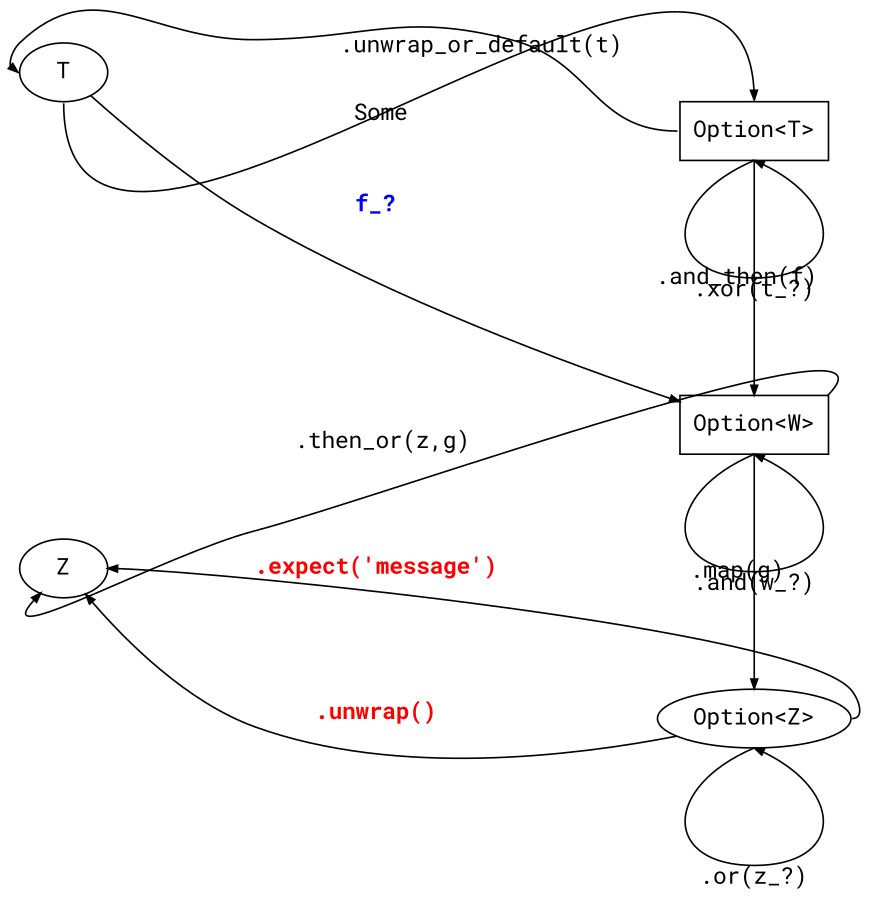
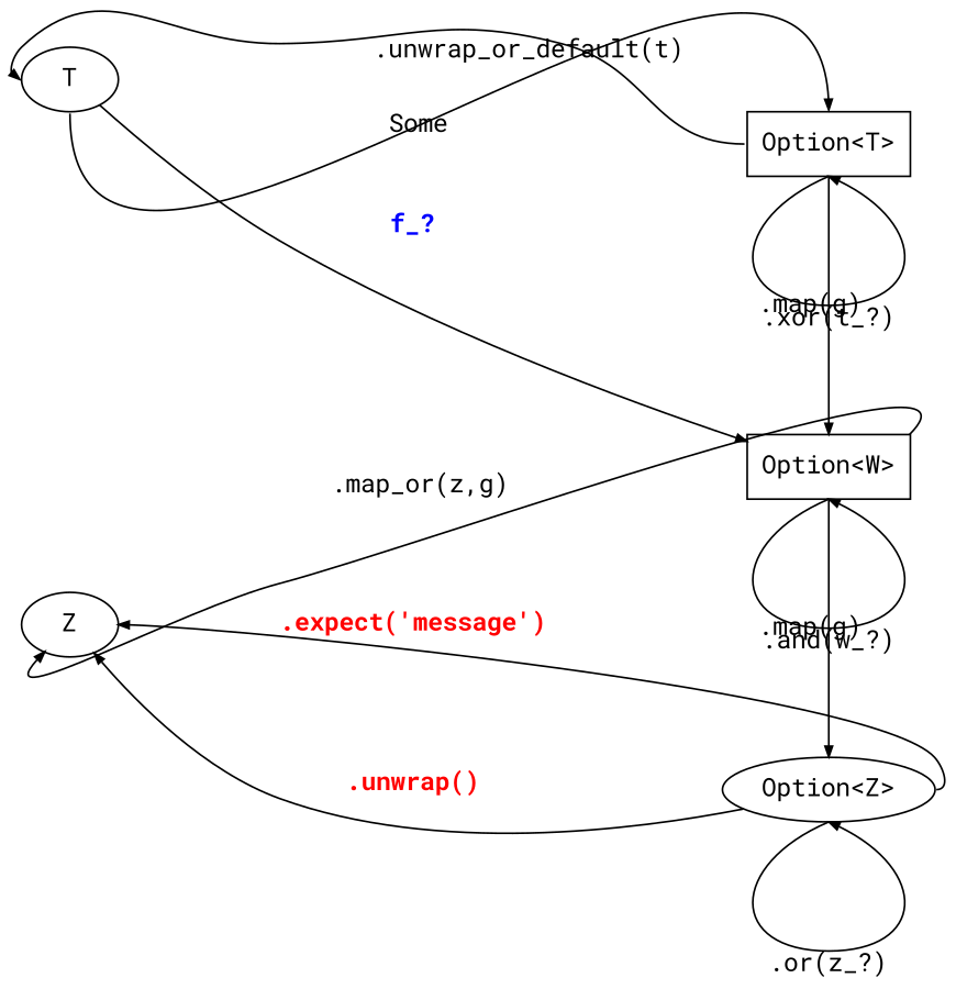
  digraph {
    fontname="Roboto Mono"
    nodesep=1
    rankdir=LR
    ranksep=2.5
    node [fontname="Roboto Mono" fontsize=14 rank=same]
    edge [arrowsize=.6 color=black constraint=true fontcolor=black fontname="Roboto Mono" fontsize=14]
    T
    Z
    n3 [label="Option<T>" shape=box]
    n4 [label="Option<W>" shape=box]
    n5 [label="Option<Z>" shape=ellipse]
    subgraph sub_1 {
      rank=same
      T
      Z
    }
    subgraph sub_2 {
      rank=same
      n3
      n4
      n5
    }
    T -> n3 [dir=forward headport=n tailport=s weight=99 xlabel=Some]
    T -> n4 [dir=ba fontcolor=blue label=<<B>f_? </B>> labeldistance=1.4]
    n3 -> T [headport=w tailport=w xlabel=".unwrap_or_default(t)  "]
    n3 -> n3 [headport=s label=".xor(t_?)" labeldistance=3.0 tailport=s]
-   n3 -> n4 [label=".and_then(f)"]
-   n4 -> Z [headport=sw label=".then_or(z,g)" tailport=ne weight=99]
+   n3 -> n4 [label=".map(g)"]
+   n4 -> Z [headport=sw label=".map_or(z,g)" tailport=ne weight=99]
    n4 -> n4 [headport=s label=".and(w_?)" tailport=s]
    n4 -> n5 [label=".map(g)"]
    n5 -> Z [fontcolor=red label=<<B>.unwrap() </B>> samehead=zsouth weight=99]
    n5 -> Z [fontcolor=red headport=e label=<<B>.expect('message') </B>> tailport=e weight=99]
    n5 -> n5 [headport=s label=".or(z_?)" tailport=s]
  }
